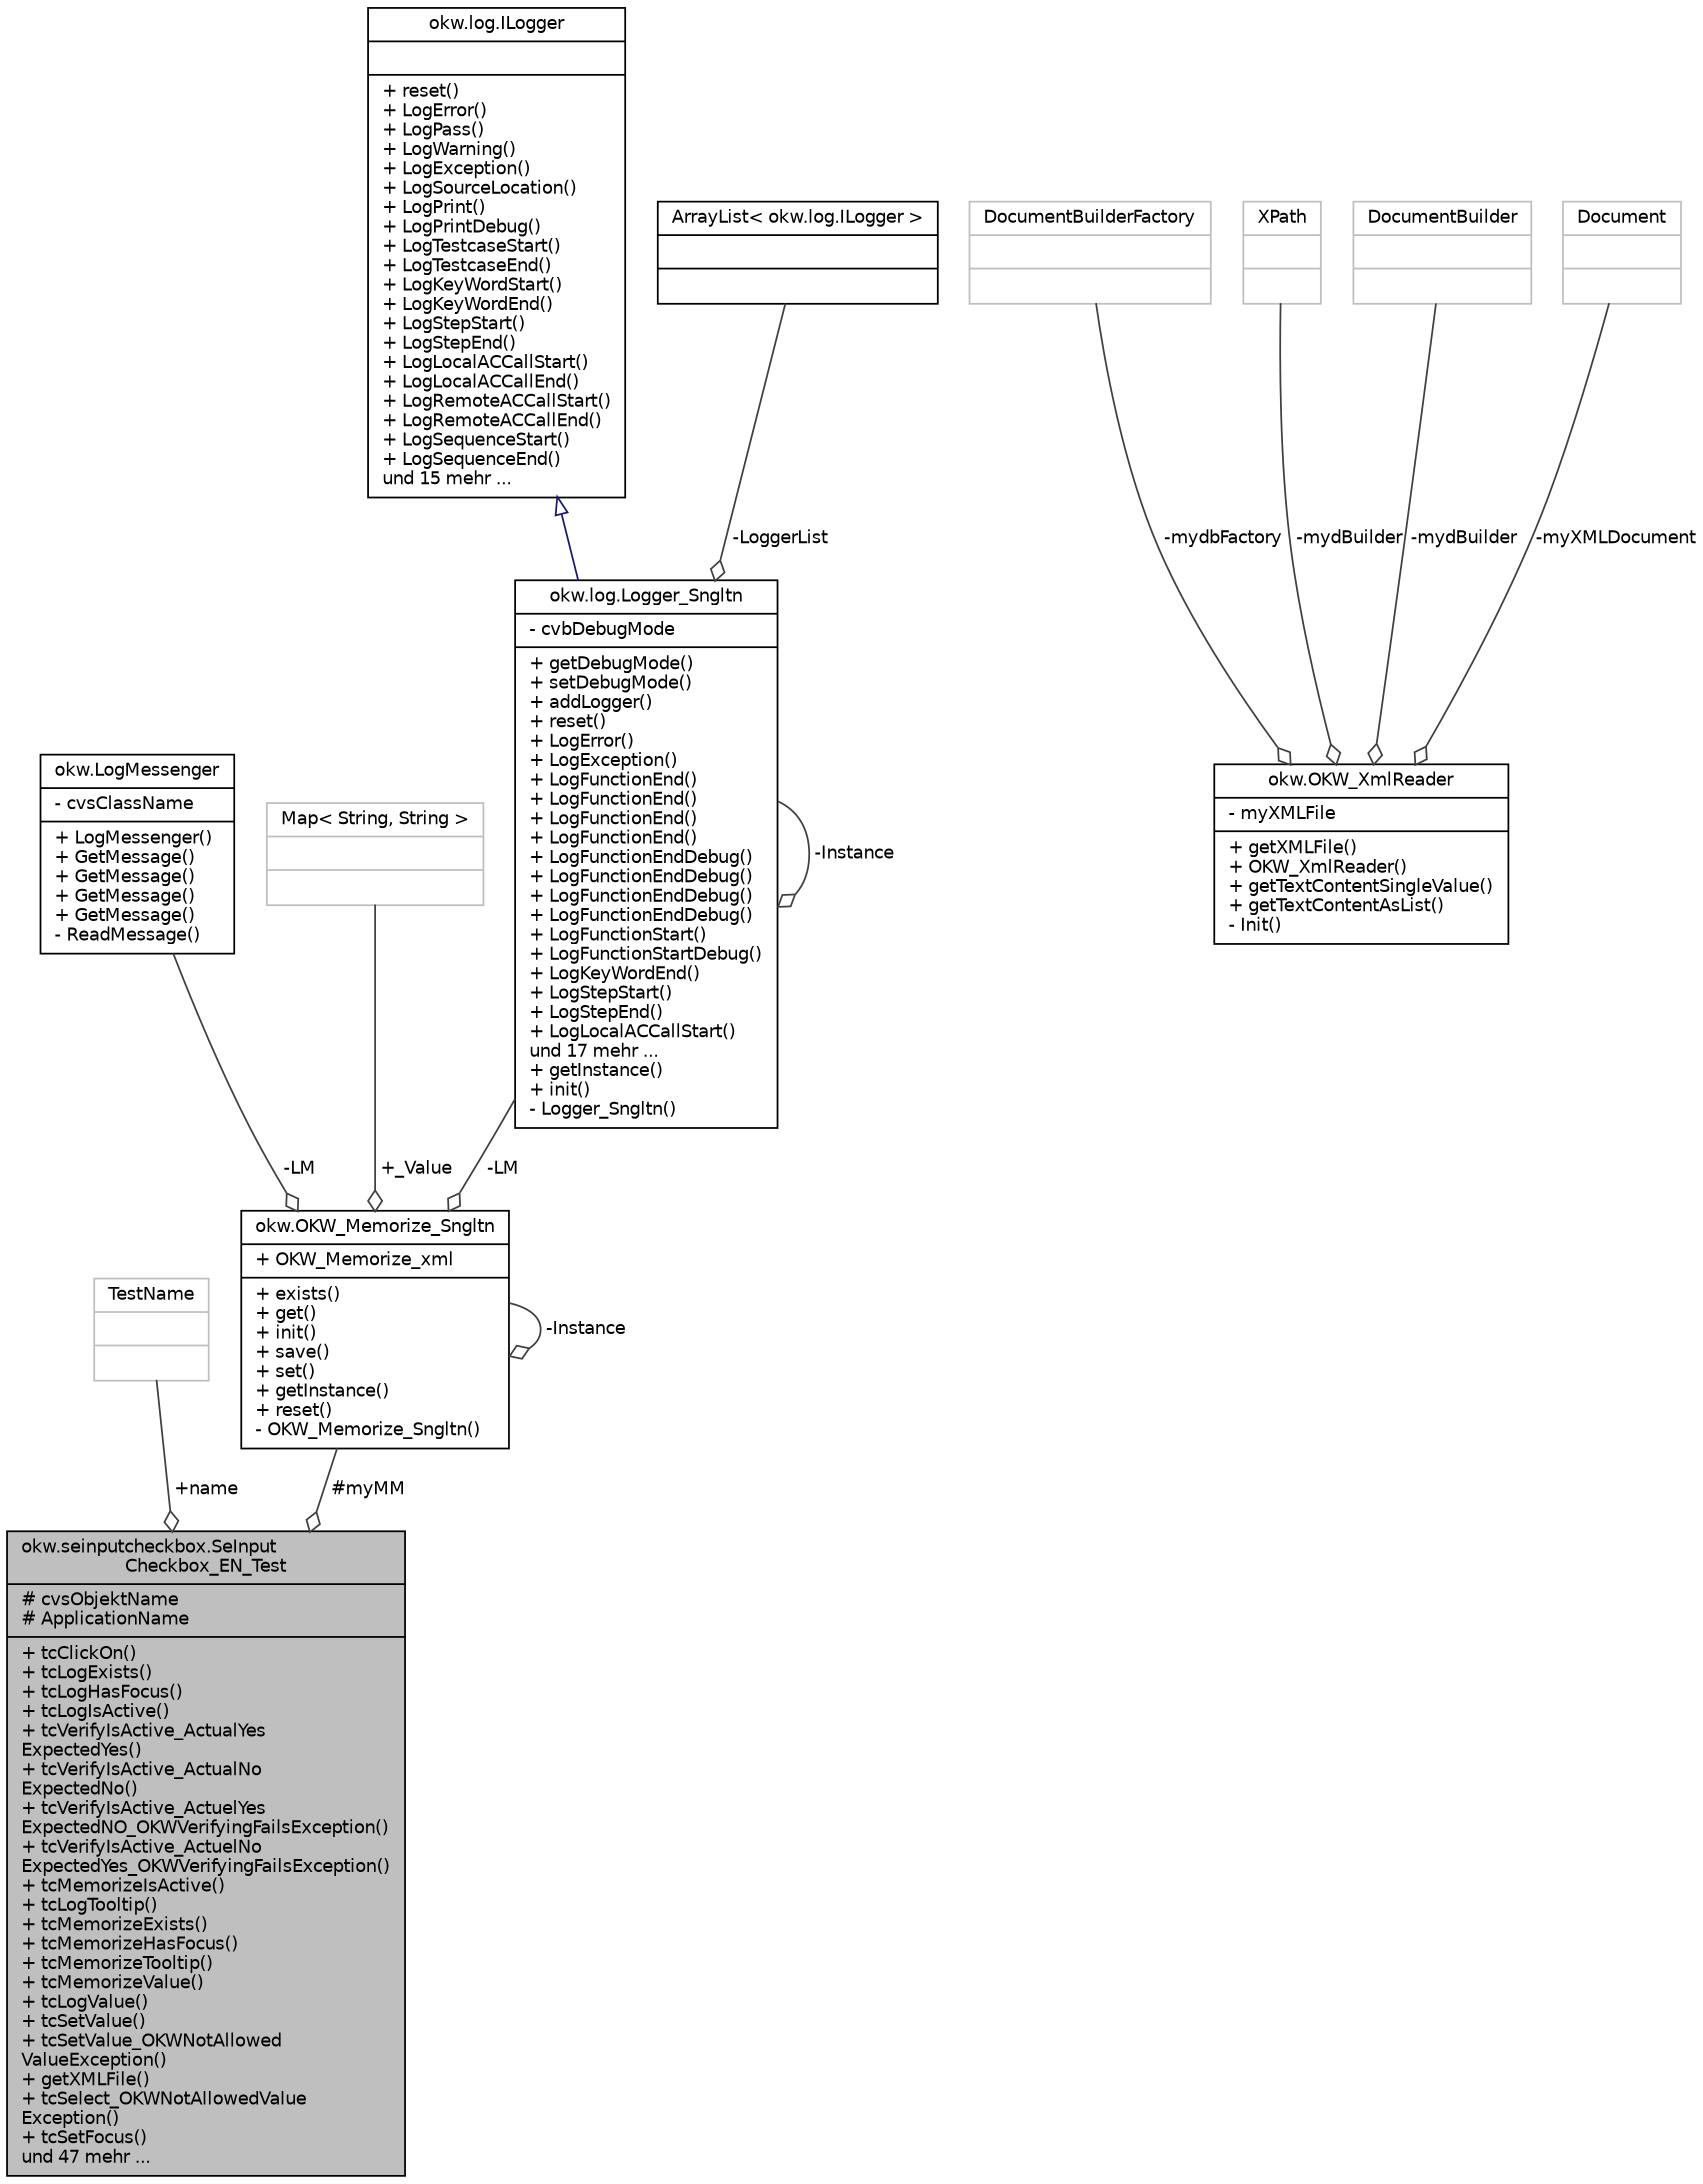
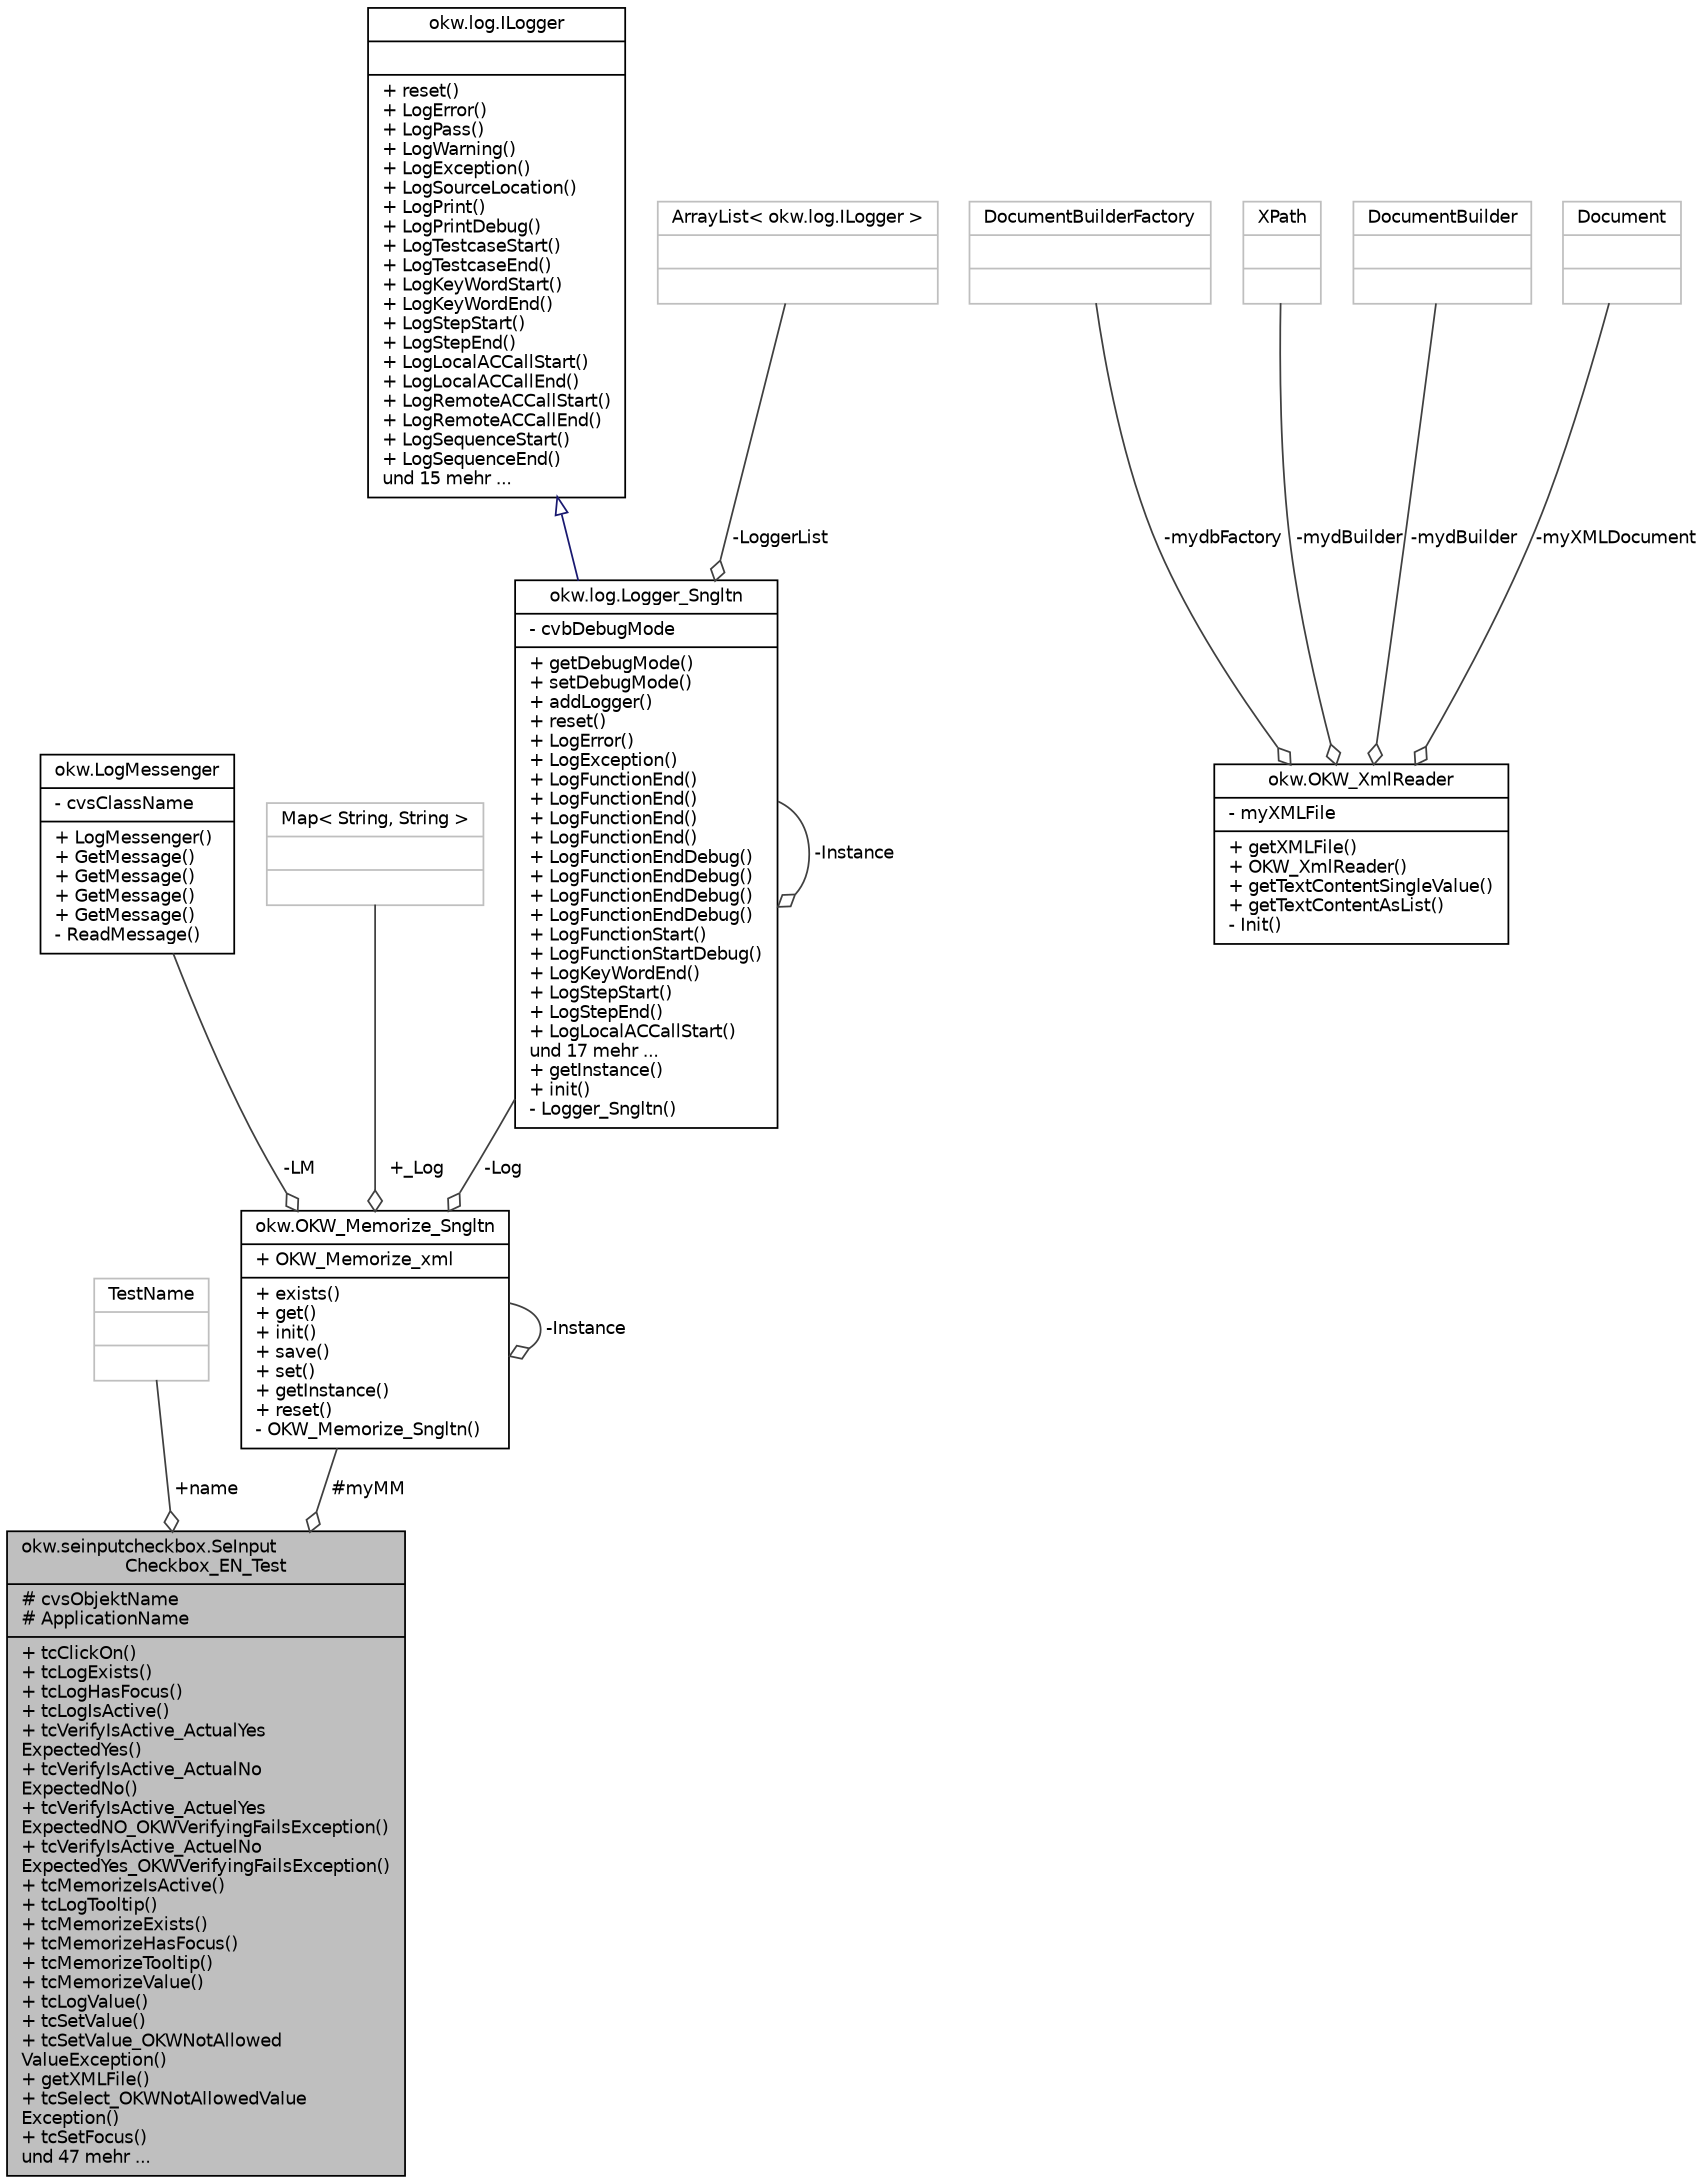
  digraph {
    node [color=grey75 fillcolor=white fontname=Helvetica fontsize=10 shape=record style=filled]
    edge [arrowhead=odiamond color=grey25 fontname=Helvetica fontsize=10 labelfontname=Helvetica labelfontsize=10 style=solid]
    n1 [color=black fillcolor=grey75 fontcolor=black height=0.2 label="{okw.seinputcheckbox.SeInput\lCheckbox_EN_Test\n|# cvsObjektName\l# ApplicationName\l|+ tcClickOn()\l+ tcLogExists()\l+ tcLogHasFocus()\l+ tcLogIsActive()\l+ tcVerifyIsActive_ActualYes\lExpectedYes()\l+ tcVerifyIsActive_ActualNo\lExpectedNo()\l+ tcVerifyIsActive_ActuelYes\lExpectedNO_OKWVerifyingFailsException()\l+ tcVerifyIsActive_ActuelNo\lExpectedYes_OKWVerifyingFailsException()\l+ tcMemorizeIsActive()\l+ tcLogTooltip()\l+ tcMemorizeExists()\l+ tcMemorizeHasFocus()\l+ tcMemorizeTooltip()\l+ tcMemorizeValue()\l+ tcLogValue()\l+ tcSetValue()\l+ tcSetValue_OKWNotAllowed\lValueException()\l+ getXMLFile()\l+ tcSelect_OKWNotAllowedValue\lException()\l+ tcSetFocus()\lund 47 mehr ...\l}" width=0.4]
    n2 [height=0.2 label="{TestName\n||}" width=0.4]
    n3 [color=black height=0.2 label="{okw.OKW_Memorize_Sngltn\n|+ OKW_Memorize_xml\l|+ exists()\l+ get()\l+ init()\l+ save()\l+ set()\l+ getInstance()\l+ reset()\l- OKW_Memorize_Sngltn()\l}" width=0.4]
    n4 [color=black height=0.2 label="{okw.LogMessenger\n|- cvsClassName\l|+ LogMessenger()\l+ GetMessage()\l+ GetMessage()\l+ GetMessage()\l+ GetMessage()\l- ReadMessage()\l}" width=0.4]
    n5 [color=black height=0.2 label="{okw.OKW_XmlReader\n|- myXMLFile\l|+ getXMLFile()\l+ OKW_XmlReader()\l+ getTextContentSingleValue()\l+ getTextContentAsList()\l- Init()\l}" width=0.4]
    n6 [height=0.2 label="{DocumentBuilderFactory\n||}" width=0.4]
    n7 [height=0.2 label="{XPath\n||}" width=0.4]
    n8 [height=0.2 label="{DocumentBuilder\n||}" width=0.4]
    n9 [height=0.2 label="{Document\n||}" width=0.4]
    n10 [height=0.2 label="{Map\< String, String \>\n||}" width=0.4]
    n11 [color=black height=0.2 label="{okw.log.Logger_Sngltn\n|- cvbDebugMode\l|+ getDebugMode()\l+ setDebugMode()\l+ addLogger()\l+ reset()\l+ LogError()\l+ LogException()\l+ LogFunctionEnd()\l+ LogFunctionEnd()\l+ LogFunctionEnd()\l+ LogFunctionEnd()\l+ LogFunctionEndDebug()\l+ LogFunctionEndDebug()\l+ LogFunctionEndDebug()\l+ LogFunctionEndDebug()\l+ LogFunctionStart()\l+ LogFunctionStartDebug()\l+ LogKeyWordEnd()\l+ LogStepStart()\l+ LogStepEnd()\l+ LogLocalACCallStart()\lund 17 mehr ...\l+ getInstance()\l+ init()\l- Logger_Sngltn()\l}" width=0.4]
    n12 [color=black height=0.2 label="{okw.log.ILogger\n||+ reset()\l+ LogError()\l+ LogPass()\l+ LogWarning()\l+ LogException()\l+ LogSourceLocation()\l+ LogPrint()\l+ LogPrintDebug()\l+ LogTestcaseStart()\l+ LogTestcaseEnd()\l+ LogKeyWordStart()\l+ LogKeyWordEnd()\l+ LogStepStart()\l+ LogStepEnd()\l+ LogLocalACCallStart()\l+ LogLocalACCallEnd()\l+ LogRemoteACCallStart()\l+ LogRemoteACCallEnd()\l+ LogSequenceStart()\l+ LogSequenceEnd()\lund 15 mehr ...\l}" width=0.4]
-   n13 [color=black height=0.2 label="{ArrayList\< okw.log.ILogger \>\n||}" width=0.4]
+   n13 [height=0.2 label="{ArrayList\< okw.log.ILogger \>\n||}" width=0.4]
    n2 -> n1 [label=" +name"]
    n3 -> n1 [label=" #myMM"]
    n3 -> n3 [label=" -Instance"]
    n4 -> n3 [label=" -LM"]
    n6 -> n5 [label=" -mydbFactory"]
    n7 -> n5 [label=" -mydBuilder"]
    n8 -> n5 [label=" -mydBuilder"]
    n9 -> n5 [label=" -myXMLDocument"]
-   n10 -> n3 [label=" +_Value"]
-   n11 -> n3 [label=" -LM"]
+   n10 -> n3 [label=" +_Log"]
+   n11 -> n3 [label=" -Log"]
    n11 -> n11 [label=" -Instance"]
    n12 -> n11 [arrowtail=onormal color=midnightblue dir=back arrowhead=""]
    n13 -> n11 [label=" -LoggerList"]
  }
